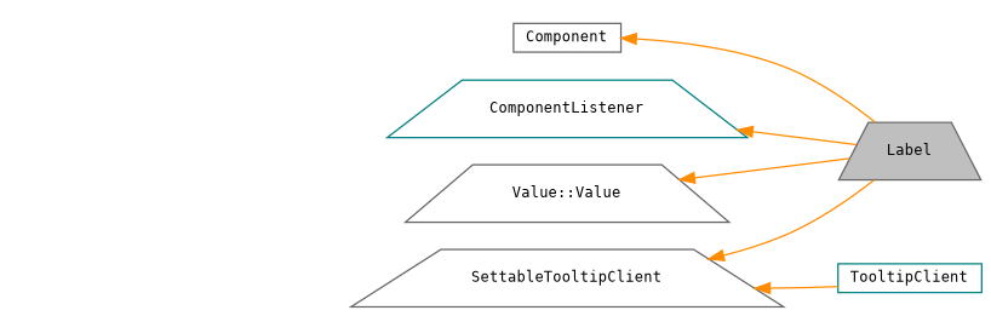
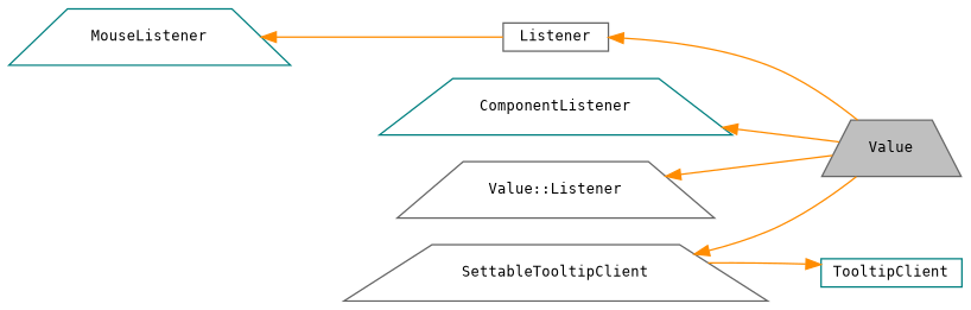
  digraph {
    fontname="DejaVu Sans Mono"
    rankdir=LR
    node [color=gray40 fontname="DejaVu Sans Mono" fontsize=10 shape=trapezium]
    edge [color=darkorange dir=back fontname="DejaVu Sans Mono" fontsize=10 labelfontname=Helvetica labelfontsize=10 style=solid]
-   n1 [fillcolor=grey75 fontcolor=black height=0.2 label=Label style=filled width=0.4]
-   n2 [height=0.2 label=Component shape=box width=0.4]
+   n1 [fillcolor=grey75 fontcolor=black height=0.2 label=Value style=filled width=0.4]
+   n2 [height=0.2 label=Listener shape=box width=0.4]
+   n3 [color=teal height=0.2 label=MouseListener width=0.4]
    n4 [height=0.2 label=SettableTooltipClient width=0.4]
    n5 [color=teal height=0.2 label=TooltipClient shape=box width=0.4]
    n6 [color=teal height=0.2 label=ComponentListener width=0.4]
-   n7 [height=0.2 label="Value::Value" width=0.4]
+   n7 [height=0.2 label="Value::Listener" width=0.4]
    n2 -> n1
+   n3 -> n2
    n4 -> n1
-   n4 -> n5
+   n5 -> n4
    n6 -> n1
    n7 -> n1
  }
